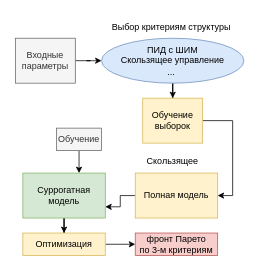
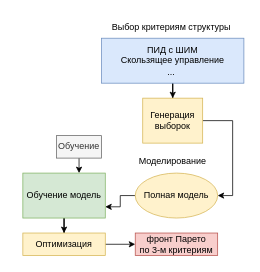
  <mxCell id="0" />
  <mxCell id="1" parent="0" />
- <mxCell id="2" value="" style="edgeStyle=orthogonalEdgeStyle;rounded=0;orthogonalLoop=1;jettySize=auto;html=1;" edge="1" parent="1" source="3" target="5"><mxGeometry relative="1" as="geometry" /></mxCell>
- <mxCell id="3" value="Входные&lt;div&gt;параметры&lt;/div&gt;" style="rounded=0;whiteSpace=wrap;html=1;fillColor=#f5f5f5;fontColor=#333333;strokeColor=#666666;" vertex="1" parent="1"><mxGeometry x="20" y="50" width="80" height="60" as="geometry" /></mxCell>
  <mxCell id="4" value="" style="edgeStyle=orthogonalEdgeStyle;rounded=0;orthogonalLoop=1;jettySize=auto;html=1;" edge="1" parent="1" source="5" target="8"><mxGeometry relative="1" as="geometry" /></mxCell>
- <mxCell id="5" value="ПИД с ШИМ&lt;div&gt;Скользящее управление&lt;/div&gt;&lt;div&gt;...&amp;nbsp;&lt;/div&gt;" style="ellipse;whiteSpace=wrap;html=1;fillColor=#dae8fc;strokeColor=#6c8ebf;" vertex="1" parent="1"><mxGeometry x="135" y="50" width="190" height="60" as="geometry" /></mxCell>
+ <mxCell id="5" value="ПИД с ШИМ&lt;div&gt;Скользящее управление&lt;/div&gt;&lt;div&gt;...&amp;nbsp;&lt;/div&gt;" style="rounded=0;whiteSpace=wrap;html=1;fillColor=#dae8fc;strokeColor=#6c8ebf;" vertex="1" parent="1"><mxGeometry x="135" y="50" width="190" height="60" as="geometry" /></mxCell>
  <mxCell id="6" value="Выбор критериям структуры&amp;nbsp;" style="text;html=1;align=center;verticalAlign=middle;whiteSpace=wrap;rounded=0;" vertex="1" parent="1"><mxGeometry x="135" y="20" width="190" height="30" as="geometry" /></mxCell>
  <mxCell id="7" style="edgeStyle=orthogonalEdgeStyle;rounded=0;orthogonalLoop=1;jettySize=auto;html=1;exitX=1;exitY=0.5;exitDx=0;exitDy=0;entryX=1;entryY=0.5;entryDx=0;entryDy=0;" edge="1" parent="1" source="8" target="10"><mxGeometry relative="1" as="geometry" /></mxCell>
- <mxCell id="8" value="Обучение выборок" style="rounded=0;whiteSpace=wrap;html=1;fillColor=#fff2cc;strokeColor=#d6b656;" vertex="1" parent="1"><mxGeometry x="190" y="130" width="80" height="60" as="geometry" /></mxCell>
+ <mxCell id="8" value="Генерация выборок" style="rounded=0;whiteSpace=wrap;html=1;fillColor=#fff2cc;strokeColor=#d6b656;" vertex="1" parent="1"><mxGeometry x="190" y="130" width="80" height="60" as="geometry" /></mxCell>
  <mxCell id="9" style="edgeStyle=orthogonalEdgeStyle;rounded=0;orthogonalLoop=1;jettySize=auto;html=1;exitX=0;exitY=0.5;exitDx=0;exitDy=0;entryX=1;entryY=0.75;entryDx=0;entryDy=0;" edge="1" parent="1" source="10" target="13"><mxGeometry relative="1" as="geometry" /></mxCell>
- <mxCell id="10" value="Полная модель" style="rounded=0;whiteSpace=wrap;html=1;fillColor=#fff2cc;strokeColor=#d6b656;" vertex="1" parent="1"><mxGeometry x="180" y="230" width="110" height="60" as="geometry" /></mxCell>
- <mxCell id="11" value="Скользящее" style="text;html=1;align=center;verticalAlign=middle;whiteSpace=wrap;rounded=0;" vertex="1" parent="1"><mxGeometry x="180" y="200" width="100" height="30" as="geometry" /></mxCell>
+ <mxCell id="10" value="Полная модель" style="ellipse;whiteSpace=wrap;html=1;fillColor=#fff2cc;strokeColor=#d6b656;" vertex="1" parent="1"><mxGeometry x="180" y="230" width="110" height="60" as="geometry" /></mxCell>
+ <mxCell id="11" value="Моделирование" style="text;html=1;align=center;verticalAlign=middle;whiteSpace=wrap;rounded=0;" vertex="1" parent="1"><mxGeometry x="180" y="200" width="100" height="30" as="geometry" /></mxCell>
  <mxCell id="12" value="" style="edgeStyle=orthogonalEdgeStyle;rounded=0;orthogonalLoop=1;jettySize=auto;html=1;" edge="1" parent="1" source="13" target="17"><mxGeometry relative="1" as="geometry" /></mxCell>
- <mxCell id="13" value="Суррогатная модель" style="rounded=0;whiteSpace=wrap;html=1;fillColor=#d5e8d4;strokeColor=#82b366;" vertex="1" parent="1"><mxGeometry x="30" y="230" width="110" height="60" as="geometry" /></mxCell>
+ <mxCell id="13" value="Обучение модель" style="rounded=0;whiteSpace=wrap;html=1;fillColor=#d5e8d4;strokeColor=#82b366;" vertex="1" parent="1"><mxGeometry x="30" y="230" width="110" height="60" as="geometry" /></mxCell>
  <mxCell id="14" style="edgeStyle=orthogonalEdgeStyle;rounded=0;orthogonalLoop=1;jettySize=auto;html=1;" edge="1" parent="1" source="15" target="13"><mxGeometry relative="1" as="geometry"><Array as="points"><mxPoint x="80" y="240" /><mxPoint x="80" y="240" /></Array></mxGeometry></mxCell>
- <mxCell id="15" value="Обучение" style="text;html=1;align=center;verticalAlign=middle;whiteSpace=wrap;rounded=0;fillColor=#f5f5f5;fontColor=#333333;strokeColor=#666666;" vertex="1" parent="1"><mxGeometry x="75" y="170" width="60" height="30" as="geometry" /></mxCell>
+ <mxCell id="15" value="Обучение" style="text;html=1;align=center;verticalAlign=middle;whiteSpace=wrap;rounded=0;fillColor=#f5f5f5;fontColor=#333333;strokeColor=#666666;" vertex="1" parent="1"><mxGeometry x="75" y="180" width="60" height="30" as="geometry" /></mxCell>
  <mxCell id="16" value="" style="edgeStyle=orthogonalEdgeStyle;rounded=0;orthogonalLoop=1;jettySize=auto;html=1;" edge="1" parent="1" source="17" target="18"><mxGeometry relative="1" as="geometry" /></mxCell>
  <mxCell id="17" value="Оптимизация" style="rounded=0;whiteSpace=wrap;html=1;fillColor=#fff2cc;strokeColor=#d6b656;" vertex="1" parent="1"><mxGeometry x="30" y="310" width="110" height="30" as="geometry" /></mxCell>
  <mxCell id="18" value="фронт Парето&lt;br&gt;по 3-м критериям" style="rounded=0;whiteSpace=wrap;html=1;fillColor=#f8cecc;strokeColor=#b85450;" vertex="1" parent="1"><mxGeometry x="180" y="310" width="110" height="30" as="geometry" /></mxCell>
